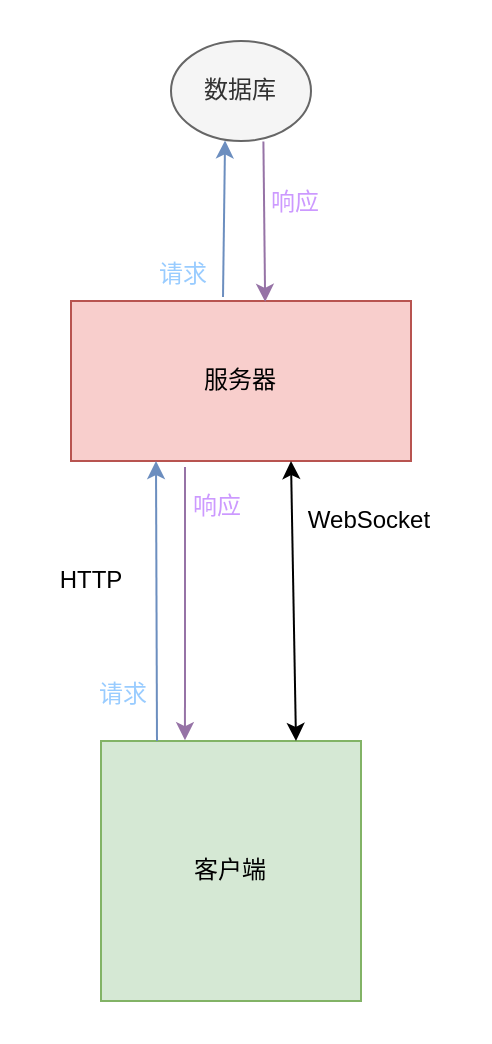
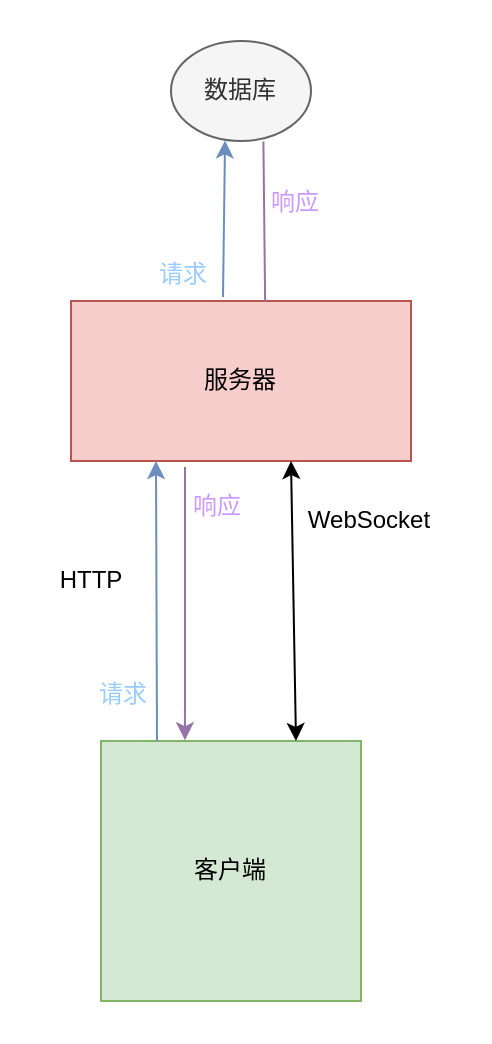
  <mxCell id="0" />
  <mxCell id="1" parent="0" />
  <mxCell id="2" value="服务器" style="rounded=0;whiteSpace=wrap;html=1;fillColor=#f8cecc;strokeColor=#b85450;" vertex="1" parent="1"><mxGeometry x="35" y="150" width="170" height="80" as="geometry" /></mxCell>
  <mxCell id="3" value="数据库" style="ellipse;whiteSpace=wrap;html=1;aspect=fixed;fillColor=#f5f5f5;strokeColor=#666666;fontColor=#333333;" vertex="1" parent="1"><mxGeometry x="85" y="20" width="70" height="50" as="geometry" /></mxCell>
  <mxCell id="4" value="客户端" style="whiteSpace=wrap;html=1;aspect=fixed;fillColor=#d5e8d4;strokeColor=#82b366;" vertex="1" parent="1"><mxGeometry x="50" y="370" width="130" height="130" as="geometry" /></mxCell>
  <mxCell id="5" value="" style="endArrow=classic;startArrow=classic;html=1;exitX=0.75;exitY=0;exitDx=0;exitDy=0;" edge="1" parent="1" source="4"><mxGeometry width="50" height="50" relative="1" as="geometry"><mxPoint x="160" y="330" as="sourcePoint" /><mxPoint x="145" y="230" as="targetPoint" /></mxGeometry></mxCell>
  <mxCell id="6" value="WebSocket" style="text;html=1;align=center;verticalAlign=middle;resizable=0;points=[];autosize=1;" vertex="1" parent="1"><mxGeometry x="144" y="250" width="80" height="20" as="geometry" /></mxCell>
  <mxCell id="7" value="" style="endArrow=classic;html=1;entryX=0.25;entryY=1;entryDx=0;entryDy=0;fillColor=#dae8fc;strokeColor=#6c8ebf;" edge="1" parent="1" target="2"><mxGeometry width="50" height="50" relative="1" as="geometry"><mxPoint x="78" y="370" as="sourcePoint" /><mxPoint x="120" y="290" as="targetPoint" /></mxGeometry></mxCell>
  <mxCell id="8" value="" style="endArrow=classic;html=1;entryX=0.323;entryY=-0.003;entryDx=0;entryDy=0;entryPerimeter=0;fillColor=#e1d5e7;strokeColor=#9673a6;" edge="1" parent="1" target="4"><mxGeometry width="50" height="50" relative="1" as="geometry"><mxPoint x="92" y="233" as="sourcePoint" /><mxPoint x="-20" y="260" as="targetPoint" /></mxGeometry></mxCell>
  <mxCell id="9" value="HTTP" style="text;html=1;align=center;verticalAlign=middle;resizable=0;points=[];autosize=1;" vertex="1" parent="1"><mxGeometry x="20" y="280" width="50" height="20" as="geometry" /></mxCell>
  <mxCell id="10" value="" style="endArrow=classic;html=1;entryX=0.386;entryY=0.994;entryDx=0;entryDy=0;entryPerimeter=0;fillColor=#dae8fc;strokeColor=#6c8ebf;" edge="1" parent="1" target="3"><mxGeometry width="50" height="50" relative="1" as="geometry"><mxPoint x="111" y="148" as="sourcePoint" /><mxPoint x="139" y="92" as="targetPoint" /></mxGeometry></mxCell>
- <mxCell id="11" value="" style="endArrow=classic;html=1;entryX=0.571;entryY=0.005;entryDx=0;entryDy=0;entryPerimeter=0;exitX=0.66;exitY=1.006;exitDx=0;exitDy=0;exitPerimeter=0;fillColor=#e1d5e7;strokeColor=#9673a6;" edge="1" parent="1" source="3" target="2"><mxGeometry width="50" height="50" relative="1" as="geometry"><mxPoint x="138" y="88" as="sourcePoint" /><mxPoint x="231" y="47" as="targetPoint" /></mxGeometry></mxCell>
+ <mxCell id="11" value="" style="endArrow=none;html=1;entryX=0.571;entryY=0.005;entryDx=0;entryDy=0;entryPerimeter=0;exitX=0.66;exitY=1.006;exitDx=0;exitDy=0;exitPerimeter=0;fillColor=#e1d5e7;strokeColor=#9673a6;" edge="1" parent="1" source="3" target="2"><mxGeometry width="50" height="50" relative="1" as="geometry"><mxPoint x="138" y="88" as="sourcePoint" /><mxPoint x="231" y="47" as="targetPoint" /></mxGeometry></mxCell>
  <mxCell id="12" value="&lt;font color=&quot;#99ccff&quot;&gt;请求&lt;/font&gt;" style="text;html=1;align=center;verticalAlign=middle;resizable=0;points=[];autosize=1;" vertex="1" parent="1"><mxGeometry x="44" y="338" width="34" height="18" as="geometry" /></mxCell>
  <mxCell id="13" value="&lt;font color=&quot;#cc99ff&quot;&gt;响应&lt;/font&gt;" style="text;html=1;align=center;verticalAlign=middle;resizable=0;points=[];autosize=1;" vertex="1" parent="1"><mxGeometry x="91" y="244" width="34" height="18" as="geometry" /></mxCell>
  <mxCell id="14" value="&lt;font color=&quot;#99ccff&quot;&gt;请求&lt;/font&gt;" style="text;html=1;align=center;verticalAlign=middle;resizable=0;points=[];autosize=1;" vertex="1" parent="1"><mxGeometry x="74" y="128" width="34" height="18" as="geometry" /></mxCell>
  <mxCell id="15" value="&lt;font color=&quot;#cc99ff&quot;&gt;响应&lt;/font&gt;" style="text;html=1;align=center;verticalAlign=middle;resizable=0;points=[];autosize=1;" vertex="1" parent="1"><mxGeometry x="130" y="92" width="34" height="18" as="geometry" /></mxCell>
